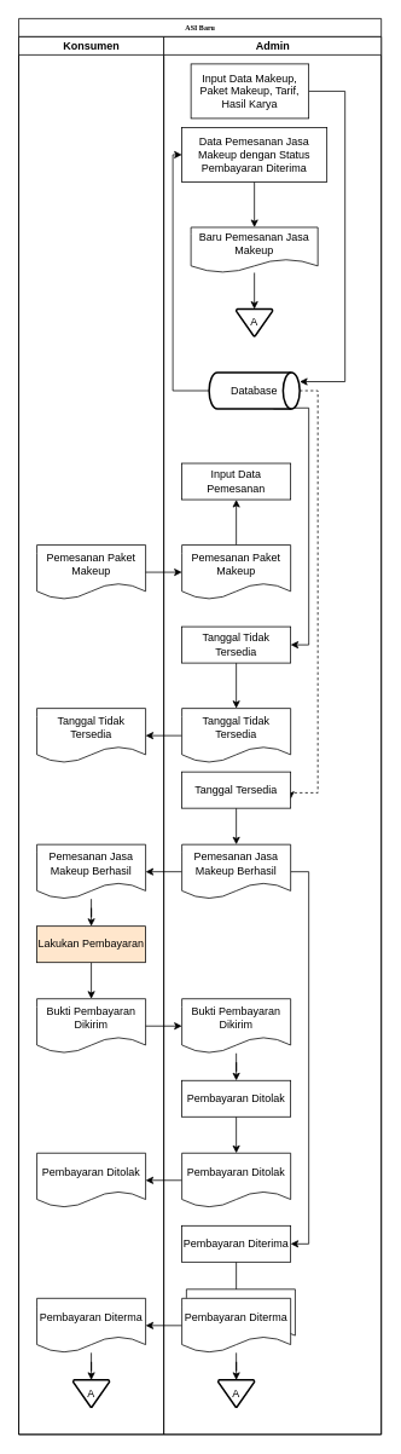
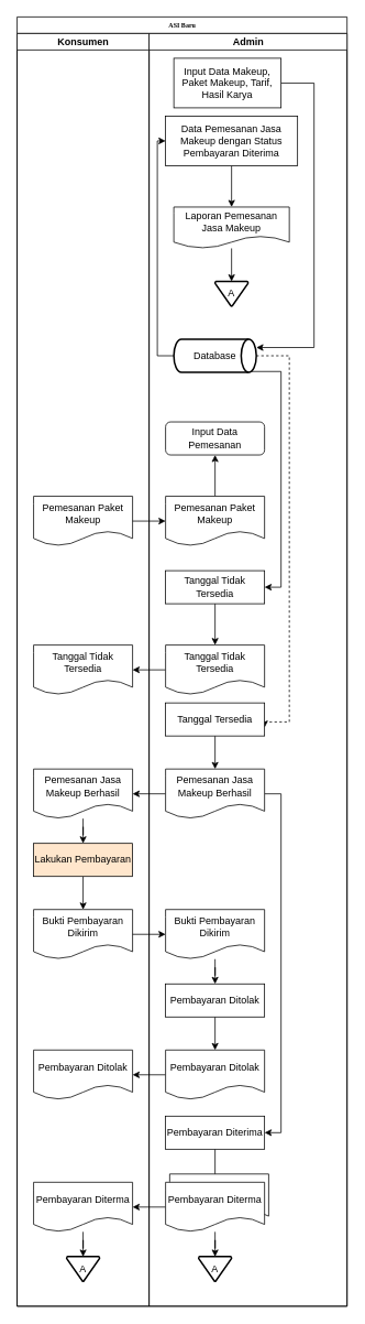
  <mxCell id="0" />
  <mxCell id="1" parent="0" />
  <mxCell id="2" value="ASI Baru" style="swimlane;html=1;childLayout=stackLayout;startSize=20;rounded=0;shadow=0;labelBackgroundColor=none;strokeWidth=1;fontFamily=Verdana;fontSize=8;align=center;" parent="1" vertex="1"><mxGeometry x="20" y="20" width="400" height="1560" as="geometry" /></mxCell>
  <mxCell id="3" value="Konsumen" style="swimlane;html=1;startSize=20;" parent="2" vertex="1"><mxGeometry y="20" width="160" height="1540" as="geometry" /></mxCell>
  <mxCell id="4" value="A" style="strokeWidth=2;html=1;shape=mxgraph.flowchart.merge_or_storage;whiteSpace=wrap;" vertex="1" parent="3"><mxGeometry x="60" y="1480" width="40" height="30" as="geometry" /></mxCell>
  <mxCell id="5" style="edgeStyle=orthogonalEdgeStyle;rounded=0;orthogonalLoop=1;jettySize=auto;html=1;entryX=0.5;entryY=0;entryDx=0;entryDy=0;entryPerimeter=0;" edge="1" parent="3" source="6" target="4"><mxGeometry relative="1" as="geometry" /></mxCell>
  <mxCell id="6" value="Pembayaran Diterma" style="shape=document;whiteSpace=wrap;html=1;boundedLbl=1;" vertex="1" parent="3"><mxGeometry x="20" y="1390" width="120" height="60" as="geometry" /></mxCell>
  <mxCell id="7" value="Pembayaran Ditolak" style="shape=document;whiteSpace=wrap;html=1;boundedLbl=1;" vertex="1" parent="3"><mxGeometry x="20" y="1230" width="120" height="60" as="geometry" /></mxCell>
  <mxCell id="8" value="Tanggal Tidak Tersedia" style="shape=document;whiteSpace=wrap;html=1;boundedLbl=1;" vertex="1" parent="3"><mxGeometry x="20" y="740" width="120" height="60" as="geometry" /></mxCell>
  <mxCell id="9" value="Pemesanan Paket Makeup" style="shape=document;whiteSpace=wrap;html=1;boundedLbl=1;" vertex="1" parent="3"><mxGeometry x="20" y="560" width="120" height="60" as="geometry" /></mxCell>
  <mxCell id="10" style="edgeStyle=orthogonalEdgeStyle;rounded=0;orthogonalLoop=1;jettySize=auto;html=1;entryX=0.5;entryY=0;entryDx=0;entryDy=0;" edge="1" parent="3" source="11" target="13"><mxGeometry relative="1" as="geometry" /></mxCell>
  <mxCell id="11" value="Pemesanan Jasa Makeup Berhasil" style="shape=document;whiteSpace=wrap;html=1;boundedLbl=1;" vertex="1" parent="3"><mxGeometry x="20" y="890" width="120" height="60" as="geometry" /></mxCell>
  <mxCell id="12" style="edgeStyle=orthogonalEdgeStyle;rounded=0;orthogonalLoop=1;jettySize=auto;html=1;" edge="1" parent="3" source="13" target="14"><mxGeometry relative="1" as="geometry" /></mxCell>
  <mxCell id="13" value="Lakukan Pembayaran" style="whiteSpace=wrap;html=1;fillColor=#ffe6cc;" vertex="1" parent="3"><mxGeometry x="20" y="980" width="120" height="40" as="geometry" /></mxCell>
  <mxCell id="14" value="Bukti Pembayaran Dikirim" style="shape=document;whiteSpace=wrap;html=1;boundedLbl=1;" vertex="1" parent="3"><mxGeometry x="20" y="1060" width="120" height="60" as="geometry" /></mxCell>
  <mxCell id="15" style="edgeStyle=orthogonalEdgeStyle;rounded=0;orthogonalLoop=1;jettySize=auto;html=1;entryX=1;entryY=0.5;entryDx=0;entryDy=0;" edge="1" parent="2" source="53" target="6"><mxGeometry relative="1" as="geometry" /></mxCell>
  <mxCell id="16" style="edgeStyle=orthogonalEdgeStyle;rounded=0;orthogonalLoop=1;jettySize=auto;html=1;" edge="1" parent="2" source="43" target="7"><mxGeometry relative="1" as="geometry" /></mxCell>
  <mxCell id="17" style="edgeStyle=orthogonalEdgeStyle;rounded=0;orthogonalLoop=1;jettySize=auto;html=1;entryX=1;entryY=0.5;entryDx=0;entryDy=0;" edge="1" parent="2" source="36" target="8"><mxGeometry relative="1" as="geometry" /></mxCell>
  <mxCell id="18" style="edgeStyle=orthogonalEdgeStyle;rounded=0;orthogonalLoop=1;jettySize=auto;html=1;" edge="1" parent="2" source="9" target="38"><mxGeometry relative="1" as="geometry" /></mxCell>
  <mxCell id="19" style="edgeStyle=orthogonalEdgeStyle;rounded=0;orthogonalLoop=1;jettySize=auto;html=1;entryX=1;entryY=0.5;entryDx=0;entryDy=0;" edge="1" parent="2" source="42" target="11"><mxGeometry relative="1" as="geometry" /></mxCell>
  <mxCell id="20" style="edgeStyle=orthogonalEdgeStyle;rounded=0;orthogonalLoop=1;jettySize=auto;html=1;entryX=0;entryY=0.5;entryDx=0;entryDy=0;" edge="1" parent="2" source="14" target="34"><mxGeometry relative="1" as="geometry" /></mxCell>
  <mxCell id="21" value="Admin" style="swimlane;html=1;startSize=20;" parent="2" vertex="1"><mxGeometry x="160" y="20" width="240" height="1540" as="geometry" /></mxCell>
  <mxCell id="22" style="edgeStyle=orthogonalEdgeStyle;rounded=0;orthogonalLoop=1;jettySize=auto;html=1;entryX=0.5;entryY=0;entryDx=0;entryDy=0;" edge="1" parent="21" source="41" target="36"><mxGeometry relative="1" as="geometry" /></mxCell>
  <mxCell id="23" style="edgeStyle=orthogonalEdgeStyle;rounded=0;orthogonalLoop=1;jettySize=auto;html=1;entryX=0.5;entryY=0;entryDx=0;entryDy=0;entryPerimeter=0;" edge="1" parent="21" source="53" target="45"><mxGeometry relative="1" as="geometry" /></mxCell>
  <mxCell id="24" style="edgeStyle=orthogonalEdgeStyle;rounded=0;orthogonalLoop=1;jettySize=auto;html=1;entryX=0.5;entryY=0;entryDx=0;entryDy=0;" edge="1" parent="21" source="44" target="53"><mxGeometry relative="1" as="geometry" /></mxCell>
  <mxCell id="25" style="edgeStyle=orthogonalEdgeStyle;rounded=0;orthogonalLoop=1;jettySize=auto;html=1;entryX=1;entryY=0.5;entryDx=0;entryDy=0;" edge="1" parent="21" source="42" target="44"><mxGeometry relative="1" as="geometry"><Array as="points"><mxPoint x="160" y="920" /><mxPoint x="160" y="1330" /></Array></mxGeometry></mxCell>
  <mxCell id="26" style="edgeStyle=orthogonalEdgeStyle;rounded=0;orthogonalLoop=1;jettySize=auto;html=1;" edge="1" parent="21" source="33" target="43"><mxGeometry relative="1" as="geometry" /></mxCell>
  <mxCell id="27" style="edgeStyle=orthogonalEdgeStyle;rounded=0;orthogonalLoop=1;jettySize=auto;html=1;entryX=0.5;entryY=0;entryDx=0;entryDy=0;" edge="1" parent="21" source="35" target="42"><mxGeometry relative="1" as="geometry" /></mxCell>
  <mxCell id="28" style="edgeStyle=orthogonalEdgeStyle;rounded=0;orthogonalLoop=1;jettySize=auto;html=1;entryX=1;entryY=0.5;entryDx=0;entryDy=0;exitX=0.91;exitY=1;exitDx=0;exitDy=0;exitPerimeter=0;" edge="1" parent="21" source="40" target="41"><mxGeometry relative="1" as="geometry"><Array as="points"><mxPoint x="121" y="409" /><mxPoint x="160" y="409" /><mxPoint x="160" y="670" /></Array></mxGeometry></mxCell>
  <mxCell id="29" style="edgeStyle=orthogonalEdgeStyle;rounded=0;orthogonalLoop=1;jettySize=auto;html=1;entryX=1;entryY=0.75;entryDx=0;entryDy=0;dashed=1;" edge="1" parent="21" source="40" target="35"><mxGeometry relative="1" as="geometry"><Array as="points"><mxPoint x="170" y="390" /><mxPoint x="170" y="833" /></Array></mxGeometry></mxCell>
  <mxCell id="30" style="edgeStyle=orthogonalEdgeStyle;rounded=0;orthogonalLoop=1;jettySize=auto;html=1;entryX=0.5;entryY=1;entryDx=0;entryDy=0;" edge="1" parent="21" source="38" target="37"><mxGeometry relative="1" as="geometry" /></mxCell>
  <mxCell id="31" style="edgeStyle=orthogonalEdgeStyle;rounded=0;orthogonalLoop=1;jettySize=auto;html=1;entryX=0.5;entryY=0;entryDx=0;entryDy=0;" edge="1" parent="21" source="34" target="33"><mxGeometry relative="1" as="geometry" /></mxCell>
  <mxCell id="32" value="" style="shape=document;whiteSpace=wrap;html=1;boundedLbl=1;" vertex="1" parent="21"><mxGeometry x="25" y="1380" width="120" height="60" as="geometry" /></mxCell>
  <mxCell id="33" value="Pembayaran Ditolak" style="whiteSpace=wrap;html=1;" vertex="1" parent="21"><mxGeometry x="20" y="1150" width="120" height="40" as="geometry" /></mxCell>
  <mxCell id="34" value="Bukti Pembayaran Dikirim" style="shape=document;whiteSpace=wrap;html=1;boundedLbl=1;" vertex="1" parent="21"><mxGeometry x="20" y="1060" width="120" height="60" as="geometry" /></mxCell>
  <mxCell id="35" value="Tanggal Tersedia" style="whiteSpace=wrap;html=1;" vertex="1" parent="21"><mxGeometry x="20" y="810" width="120" height="40" as="geometry" /></mxCell>
  <mxCell id="36" value="Tanggal Tidak Tersedia" style="shape=document;whiteSpace=wrap;html=1;boundedLbl=1;" vertex="1" parent="21"><mxGeometry x="20" y="740" width="120" height="60" as="geometry" /></mxCell>
- <mxCell id="37" value="Input Data Pemesanan" style="whiteSpace=wrap;html=1;" vertex="1" parent="21"><mxGeometry x="20" y="470" width="120" height="40" as="geometry" /></mxCell>
+ <mxCell id="37" value="Input Data Pemesanan" style="whiteSpace=wrap;html=1;rounded=1;" vertex="1" parent="21"><mxGeometry x="20" y="470" width="120" height="40" as="geometry" /></mxCell>
  <mxCell id="38" value="Pemesanan Paket Makeup" style="shape=document;whiteSpace=wrap;html=1;boundedLbl=1;" vertex="1" parent="21"><mxGeometry x="20" y="560" width="120" height="60" as="geometry" /></mxCell>
  <mxCell id="39" style="edgeStyle=orthogonalEdgeStyle;rounded=0;orthogonalLoop=1;jettySize=auto;html=1;entryX=0;entryY=0.5;entryDx=0;entryDy=0;" edge="1" parent="21" source="40" target="49"><mxGeometry relative="1" as="geometry"><Array as="points"><mxPoint x="10" y="390" /><mxPoint x="10" y="130" /></Array></mxGeometry></mxCell>
- <mxCell id="40" value="Database" style="strokeWidth=2;html=1;shape=mxgraph.flowchart.direct_data;whiteSpace=wrap;" vertex="1" parent="21"><mxGeometry x="50" y="370" width="100" height="40" as="geometry" /></mxCell>
+ <mxCell id="40" value="Database" style="strokeWidth=2;html=1;shape=mxgraph.flowchart.direct_data;whiteSpace=wrap;" vertex="1" parent="21"><mxGeometry x="30" y="370" width="100" height="40" as="geometry" /></mxCell>
  <mxCell id="41" value="Tanggal Tidak Tersedia" style="whiteSpace=wrap;html=1;" vertex="1" parent="21"><mxGeometry x="20" y="650" width="120" height="40" as="geometry" /></mxCell>
  <mxCell id="42" value="Pemesanan Jasa Makeup Berhasil" style="shape=document;whiteSpace=wrap;html=1;boundedLbl=1;" vertex="1" parent="21"><mxGeometry x="20" y="890" width="120" height="60" as="geometry" /></mxCell>
  <mxCell id="43" value="Pembayaran Ditolak" style="shape=document;whiteSpace=wrap;html=1;boundedLbl=1;" vertex="1" parent="21"><mxGeometry x="20" y="1230" width="120" height="60" as="geometry" /></mxCell>
  <mxCell id="44" value="Pembayaran Diterima" style="whiteSpace=wrap;html=1;" vertex="1" parent="21"><mxGeometry x="20" y="1310" width="120" height="40" as="geometry" /></mxCell>
  <mxCell id="45" value="A" style="strokeWidth=2;html=1;shape=mxgraph.flowchart.merge_or_storage;whiteSpace=wrap;" vertex="1" parent="21"><mxGeometry x="60" y="1480" width="40" height="30" as="geometry" /></mxCell>
  <mxCell id="46" style="edgeStyle=orthogonalEdgeStyle;rounded=0;orthogonalLoop=1;jettySize=auto;html=1;entryX=0.5;entryY=0;entryDx=0;entryDy=0;" edge="1" parent="21" source="49" target="51"><mxGeometry relative="1" as="geometry" /></mxCell>
  <mxCell id="47" style="edgeStyle=orthogonalEdgeStyle;rounded=0;orthogonalLoop=1;jettySize=auto;html=1;entryX=1;entryY=0.25;entryDx=0;entryDy=0;entryPerimeter=0;" edge="1" parent="21" source="48" target="40"><mxGeometry relative="1" as="geometry"><Array as="points"><mxPoint x="200" y="60" /><mxPoint x="200" y="380" /></Array></mxGeometry></mxCell>
  <mxCell id="48" value="Input Data Makeup, Paket Makeup, Tarif, Hasil Karya" style="whiteSpace=wrap;html=1;" vertex="1" parent="21"><mxGeometry x="30" y="30" width="130" height="60" as="geometry" /></mxCell>
  <mxCell id="49" value="Data Pemesanan Jasa Makeup dengan Status Pembayaran Diterima" style="whiteSpace=wrap;html=1;" vertex="1" parent="21"><mxGeometry x="20" y="100" width="160" height="60" as="geometry" /></mxCell>
  <mxCell id="50" style="edgeStyle=orthogonalEdgeStyle;rounded=0;orthogonalLoop=1;jettySize=auto;html=1;entryX=0.5;entryY=0;entryDx=0;entryDy=0;entryPerimeter=0;" edge="1" parent="21" source="51" target="52"><mxGeometry relative="1" as="geometry" /></mxCell>
- <mxCell id="51" value="Baru Pemesanan Jasa Makeup" style="shape=document;whiteSpace=wrap;html=1;boundedLbl=1;" vertex="1" parent="21"><mxGeometry x="30" y="210" width="140" height="50" as="geometry" /></mxCell>
+ <mxCell id="51" value="Laporan Pemesanan Jasa Makeup" style="shape=document;whiteSpace=wrap;html=1;boundedLbl=1;" vertex="1" parent="21"><mxGeometry x="30" y="210" width="140" height="50" as="geometry" /></mxCell>
  <mxCell id="52" value="A" style="strokeWidth=2;html=1;shape=mxgraph.flowchart.merge_or_storage;whiteSpace=wrap;" vertex="1" parent="21"><mxGeometry x="80" y="300" width="40" height="30" as="geometry" /></mxCell>
  <mxCell id="53" value="Pembayaran Diterma" style="shape=document;whiteSpace=wrap;html=1;boundedLbl=1;" vertex="1" parent="21"><mxGeometry x="20" y="1390" width="120" height="60" as="geometry" /></mxCell>
